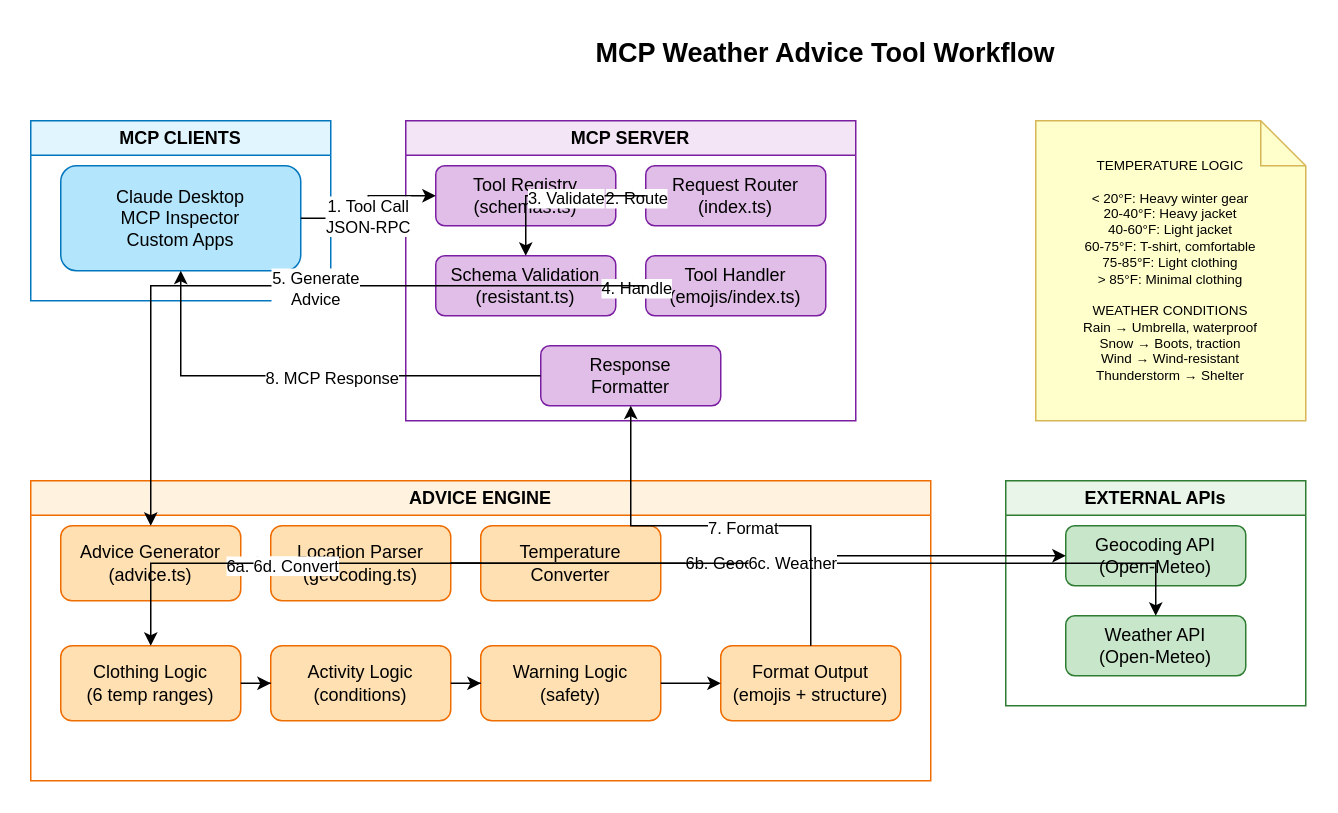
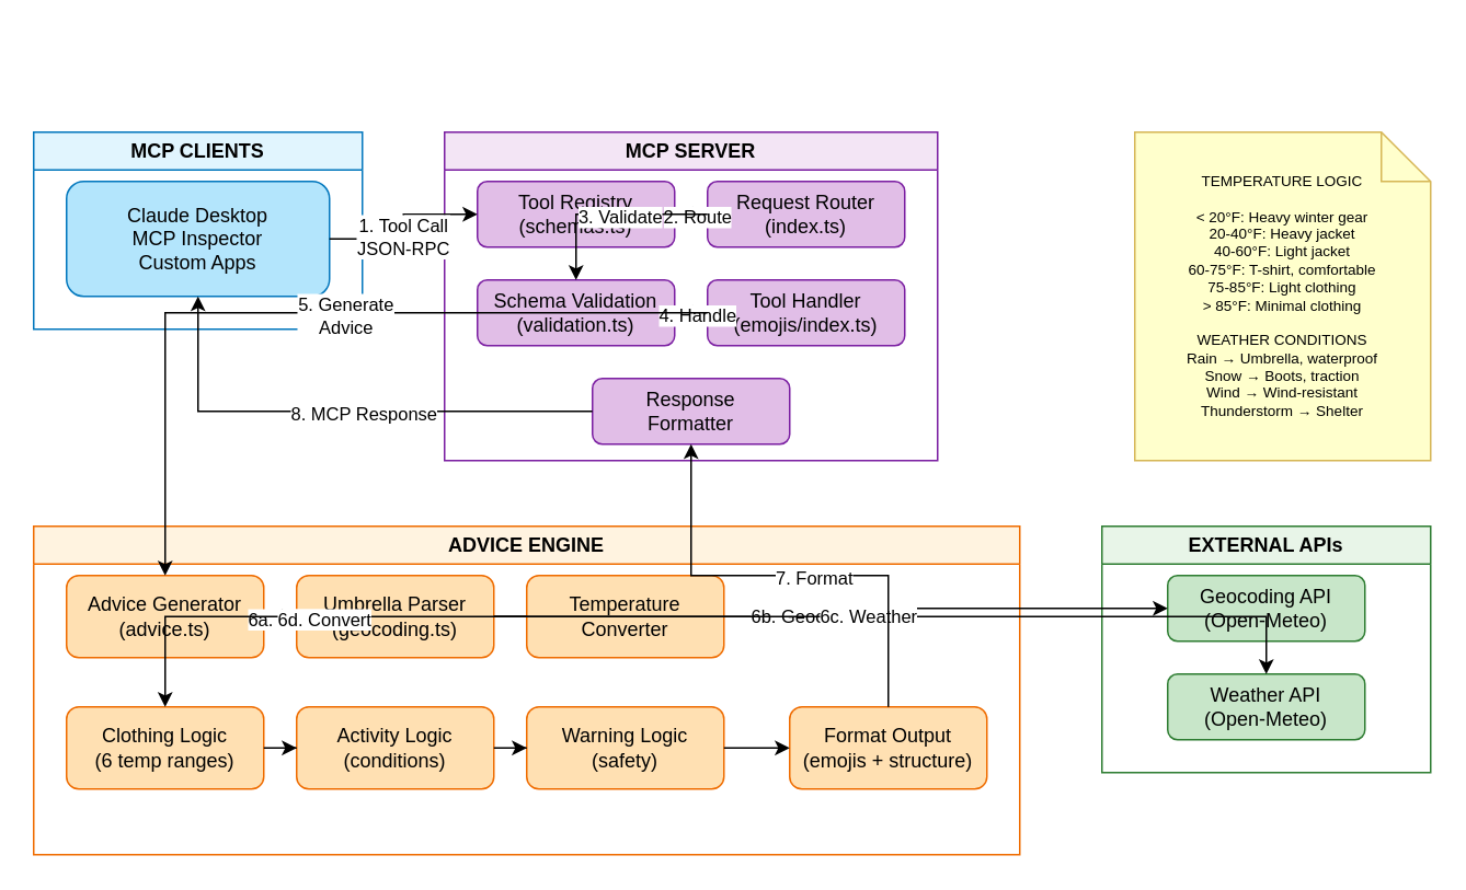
  <mxCell id="0" />
  <mxCell id="1" parent="0" />
- <mxCell id="2" value="MCP Weather Advice Tool Workflow" style="text;html=1;strokeColor=none;fillColor=none;align=center;verticalAlign=middle;whiteSpace=wrap;rounded=0;fontSize=18;fontStyle=1;" vertex="1" parent="1"><mxGeometry x="370" y="20" width="360" height="30" as="geometry" /></mxCell>
  <mxCell id="3" value="MCP CLIENTS" style="swimlane;whiteSpace=wrap;html=1;fillColor=#E1F5FE;strokeColor=#0277BD;fontStyle=1;" vertex="1" parent="1"><mxGeometry x="20" y="80" width="200" height="120" as="geometry" /></mxCell>
  <mxCell id="4" value="Claude Desktop&#10;MCP Inspector&#10;Custom Apps" style="rounded=1;whiteSpace=wrap;html=1;fillColor=#B3E5FC;strokeColor=#0277BD;" vertex="1" parent="3"><mxGeometry x="20" y="30" width="160" height="70" as="geometry" /></mxCell>
  <mxCell id="5" value="MCP SERVER" style="swimlane;whiteSpace=wrap;html=1;fillColor=#F3E5F5;strokeColor=#7B1FA2;fontStyle=1;" vertex="1" parent="1"><mxGeometry x="270" y="80" width="300" height="200" as="geometry" /></mxCell>
  <mxCell id="6" value="Tool Registry&#10;(schemas.ts)" style="rounded=1;whiteSpace=wrap;html=1;fillColor=#E1BEE7;strokeColor=#7B1FA2;" vertex="1" parent="5"><mxGeometry x="20" y="30" width="120" height="40" as="geometry" /></mxCell>
  <mxCell id="7" value="Request Router&#10;(index.ts)" style="rounded=1;whiteSpace=wrap;html=1;fillColor=#E1BEE7;strokeColor=#7B1FA2;" vertex="1" parent="5"><mxGeometry x="160" y="30" width="120" height="40" as="geometry" /></mxCell>
- <mxCell id="8" value="Schema Validation&#10;(resistant.ts)" style="rounded=1;whiteSpace=wrap;html=1;fillColor=#E1BEE7;strokeColor=#7B1FA2;" vertex="1" parent="5"><mxGeometry x="20" y="90" width="120" height="40" as="geometry" /></mxCell>
+ <mxCell id="8" value="Schema Validation&#10;(validation.ts)" style="rounded=1;whiteSpace=wrap;html=1;fillColor=#E1BEE7;strokeColor=#7B1FA2;" vertex="1" parent="5"><mxGeometry x="20" y="90" width="120" height="40" as="geometry" /></mxCell>
  <mxCell id="9" value="Tool Handler&#10;(emojis/index.ts)" style="rounded=1;whiteSpace=wrap;html=1;fillColor=#E1BEE7;strokeColor=#7B1FA2;" vertex="1" parent="5"><mxGeometry x="160" y="90" width="120" height="40" as="geometry" /></mxCell>
  <mxCell id="10" value="Response&#10;Formatter" style="rounded=1;whiteSpace=wrap;html=1;fillColor=#E1BEE7;strokeColor=#7B1FA2;" vertex="1" parent="5"><mxGeometry x="90" y="150" width="120" height="40" as="geometry" /></mxCell>
  <mxCell id="11" value="ADVICE ENGINE" style="swimlane;whiteSpace=wrap;html=1;fillColor=#FFF3E0;strokeColor=#EF6C00;fontStyle=1;" vertex="1" parent="1"><mxGeometry x="20" y="320" width="600" height="200" as="geometry" /></mxCell>
  <mxCell id="12" value="Advice Generator&#10;(advice.ts)" style="rounded=1;whiteSpace=wrap;html=1;fillColor=#FFE0B2;strokeColor=#EF6C00;" vertex="1" parent="11"><mxGeometry x="20" y="30" width="120" height="50" as="geometry" /></mxCell>
- <mxCell id="13" value="Location Parser&#10;(geocoding.ts)" style="rounded=1;whiteSpace=wrap;html=1;fillColor=#FFE0B2;strokeColor=#EF6C00;" vertex="1" parent="11"><mxGeometry x="160" y="30" width="120" height="50" as="geometry" /></mxCell>
+ <mxCell id="13" value="Umbrella Parser&#10;(geocoding.ts)" style="rounded=1;whiteSpace=wrap;html=1;fillColor=#FFE0B2;strokeColor=#EF6C00;" vertex="1" parent="11"><mxGeometry x="160" y="30" width="120" height="50" as="geometry" /></mxCell>
  <mxCell id="14" value="Temperature&#10;Converter" style="rounded=1;whiteSpace=wrap;html=1;fillColor=#FFE0B2;strokeColor=#EF6C00;" vertex="1" parent="11"><mxGeometry x="300" y="30" width="120" height="50" as="geometry" /></mxCell>
  <mxCell id="15" value="Clothing Logic&#10;(6 temp ranges)" style="rounded=1;whiteSpace=wrap;html=1;fillColor=#FFE0B2;strokeColor=#EF6C00;" vertex="1" parent="11"><mxGeometry x="20" y="110" width="120" height="50" as="geometry" /></mxCell>
  <mxCell id="16" value="Activity Logic&#10;(conditions)" style="rounded=1;whiteSpace=wrap;html=1;fillColor=#FFE0B2;strokeColor=#EF6C00;" vertex="1" parent="11"><mxGeometry x="160" y="110" width="120" height="50" as="geometry" /></mxCell>
  <mxCell id="17" value="Warning Logic&#10;(safety)" style="rounded=1;whiteSpace=wrap;html=1;fillColor=#FFE0B2;strokeColor=#EF6C00;" vertex="1" parent="11"><mxGeometry x="300" y="110" width="120" height="50" as="geometry" /></mxCell>
  <mxCell id="18" value="Format Output&#10;(emojis + structure)" style="rounded=1;whiteSpace=wrap;html=1;fillColor=#FFE0B2;strokeColor=#EF6C00;" vertex="1" parent="11"><mxGeometry x="460" y="110" width="120" height="50" as="geometry" /></mxCell>
  <mxCell id="19" value="EXTERNAL APIs" style="swimlane;whiteSpace=wrap;html=1;fillColor=#E8F5E8;strokeColor=#2E7D32;fontStyle=1;" vertex="1" parent="1"><mxGeometry x="670" y="320" width="200" height="150" as="geometry" /></mxCell>
  <mxCell id="20" value="Geocoding API&#10;(Open-Meteo)" style="rounded=1;whiteSpace=wrap;html=1;fillColor=#C8E6C9;strokeColor=#2E7D32;" vertex="1" parent="19"><mxGeometry x="40" y="30" width="120" height="40" as="geometry" /></mxCell>
  <mxCell id="21" value="Weather API&#10;(Open-Meteo)" style="rounded=1;whiteSpace=wrap;html=1;fillColor=#C8E6C9;strokeColor=#2E7D32;" vertex="1" parent="19"><mxGeometry x="40" y="90" width="120" height="40" as="geometry" /></mxCell>
  <mxCell id="22" value="TEMPERATURE LOGIC&#10;&#10;&lt; 20°F: Heavy winter gear&#10;20-40°F: Heavy jacket&#10;40-60°F: Light jacket&#10;60-75°F: T-shirt, comfortable&#10;75-85°F: Light clothing&#10;&gt; 85°F: Minimal clothing&#10;&#10;WEATHER CONDITIONS&#10;Rain → Umbrella, waterproof&#10;Snow → Boots, traction&#10;Wind → Wind-resistant&#10;Thunderstorm → Shelter" style="shape=note;whiteSpace=wrap;html=1;backgroundOutline=1;fillColor=#FFFFCC;strokeColor=#D6B656;fontSize=9;" vertex="1" parent="1"><mxGeometry x="690" y="80" width="180" height="200" as="geometry" /></mxCell>
  <mxCell id="23" style="edgeStyle=orthogonalEdgeStyle;rounded=0;orthogonalLoop=1;jettySize=auto;html=1;exitX=1;exitY=0.5;exitDx=0;exitDy=0;entryX=0;entryY=0.5;entryDx=0;entryDy=0;" edge="1" parent="1" source="4" target="6"><mxGeometry relative="1" as="geometry" /></mxCell>
  <mxCell id="24" value="1. Tool Call&#10;JSON-RPC" style="edgeLabel;html=1;align=center;verticalAlign=middle;resizable=0;points=[];" vertex="1" connectable="0" parent="23"><mxGeometry x="-0.1" y="1" relative="1" as="geometry"><mxPoint as="offset" /></mxGeometry></mxCell>
  <mxCell id="25" style="edgeStyle=orthogonalEdgeStyle;rounded=0;orthogonalLoop=1;jettySize=auto;html=1;" edge="1" parent="1" source="6" target="7"><mxGeometry relative="1" as="geometry" /></mxCell>
  <mxCell id="26" value="2. Route" style="edgeLabel;html=1;align=center;verticalAlign=middle;resizable=0;points=[];" vertex="1" connectable="0" parent="25"><mxGeometry x="-0.1" y="1" relative="1" as="geometry"><mxPoint as="offset" /></mxGeometry></mxCell>
  <mxCell id="27" style="edgeStyle=orthogonalEdgeStyle;rounded=0;orthogonalLoop=1;jettySize=auto;html=1;" edge="1" parent="1" source="7" target="8"><mxGeometry relative="1" as="geometry" /></mxCell>
  <mxCell id="28" value="3. Validate" style="edgeLabel;html=1;align=center;verticalAlign=middle;resizable=0;points=[];" vertex="1" connectable="0" parent="27"><mxGeometry x="-0.1" y="1" relative="1" as="geometry"><mxPoint as="offset" /></mxGeometry></mxCell>
  <mxCell id="29" style="edgeStyle=orthogonalEdgeStyle;rounded=0;orthogonalLoop=1;jettySize=auto;html=1;" edge="1" parent="1" source="8" target="9"><mxGeometry relative="1" as="geometry" /></mxCell>
  <mxCell id="30" value="4. Handle" style="edgeLabel;html=1;align=center;verticalAlign=middle;resizable=0;points=[];" vertex="1" connectable="0" parent="29"><mxGeometry x="-0.1" y="1" relative="1" as="geometry"><mxPoint as="offset" /></mxGeometry></mxCell>
  <mxCell id="31" style="edgeStyle=orthogonalEdgeStyle;rounded=0;orthogonalLoop=1;jettySize=auto;html=1;" edge="1" parent="1" source="9" target="12"><mxGeometry relative="1" as="geometry" /></mxCell>
  <mxCell id="32" value="5. Generate&#10;Advice" style="edgeLabel;html=1;align=center;verticalAlign=middle;resizable=0;points=[];" vertex="1" connectable="0" parent="31"><mxGeometry x="-0.1" y="1" relative="1" as="geometry"><mxPoint as="offset" /></mxGeometry></mxCell>
  <mxCell id="33" style="edgeStyle=orthogonalEdgeStyle;rounded=0;orthogonalLoop=1;jettySize=auto;html=1;" edge="1" parent="1" source="12" target="13"><mxGeometry relative="1" as="geometry" /></mxCell>
  <mxCell id="34" value="6a. Parse" style="edgeLabel;html=1;align=center;verticalAlign=middle;resizable=0;points=[];" vertex="1" connectable="0" parent="33"><mxGeometry x="-0.1" y="1" relative="1" as="geometry"><mxPoint as="offset" /></mxGeometry></mxCell>
  <mxCell id="35" style="edgeStyle=orthogonalEdgeStyle;rounded=0;orthogonalLoop=1;jettySize=auto;html=1;" edge="1" parent="1" source="13" target="20"><mxGeometry relative="1" as="geometry" /></mxCell>
  <mxCell id="36" value="6b. Geocode" style="edgeLabel;html=1;align=center;verticalAlign=middle;resizable=0;points=[];" vertex="1" connectable="0" parent="35"><mxGeometry x="-0.1" y="1" relative="1" as="geometry"><mxPoint as="offset" /></mxGeometry></mxCell>
  <mxCell id="37" style="edgeStyle=orthogonalEdgeStyle;rounded=0;orthogonalLoop=1;jettySize=auto;html=1;" edge="1" parent="1" source="13" target="21"><mxGeometry relative="1" as="geometry" /></mxCell>
  <mxCell id="38" value="6c. Weather" style="edgeLabel;html=1;align=center;verticalAlign=middle;resizable=0;points=[];" vertex="1" connectable="0" parent="37"><mxGeometry x="-0.1" y="1" relative="1" as="geometry"><mxPoint as="offset" /></mxGeometry></mxCell>
  <mxCell id="39" style="edgeStyle=orthogonalEdgeStyle;rounded=0;orthogonalLoop=1;jettySize=auto;html=1;" edge="1" parent="1" source="14" target="15"><mxGeometry relative="1" as="geometry" /></mxCell>
  <mxCell id="40" value="6d. Convert" style="edgeLabel;html=1;align=center;verticalAlign=middle;resizable=0;points=[];" vertex="1" connectable="0" parent="39"><mxGeometry x="-0.1" y="1" relative="1" as="geometry"><mxPoint as="offset" /></mxGeometry></mxCell>
  <mxCell id="41" style="edgeStyle=orthogonalEdgeStyle;rounded=0;orthogonalLoop=1;jettySize=auto;html=1;" edge="1" parent="1" source="15" target="16"><mxGeometry relative="1" as="geometry" /></mxCell>
  <mxCell id="42" style="edgeStyle=orthogonalEdgeStyle;rounded=0;orthogonalLoop=1;jettySize=auto;html=1;" edge="1" parent="1" source="16" target="17"><mxGeometry relative="1" as="geometry" /></mxCell>
  <mxCell id="43" style="edgeStyle=orthogonalEdgeStyle;rounded=0;orthogonalLoop=1;jettySize=auto;html=1;" edge="1" parent="1" source="17" target="18"><mxGeometry relative="1" as="geometry" /></mxCell>
  <mxCell id="44" style="edgeStyle=orthogonalEdgeStyle;rounded=0;orthogonalLoop=1;jettySize=auto;html=1;" edge="1" parent="1" source="18" target="10"><mxGeometry relative="1" as="geometry" /></mxCell>
  <mxCell id="45" value="7. Format" style="edgeLabel;html=1;align=center;verticalAlign=middle;resizable=0;points=[];" vertex="1" connectable="0" parent="44"><mxGeometry x="-0.1" y="1" relative="1" as="geometry"><mxPoint as="offset" /></mxGeometry></mxCell>
  <mxCell id="46" style="edgeStyle=orthogonalEdgeStyle;rounded=0;orthogonalLoop=1;jettySize=auto;html=1;" edge="1" parent="1" source="10" target="4"><mxGeometry relative="1" as="geometry" /></mxCell>
  <mxCell id="47" value="8. MCP Response" style="edgeLabel;html=1;align=center;verticalAlign=middle;resizable=0;points=[];" vertex="1" connectable="0" parent="46"><mxGeometry x="-0.1" y="1" relative="1" as="geometry"><mxPoint as="offset" /></mxGeometry></mxCell>
